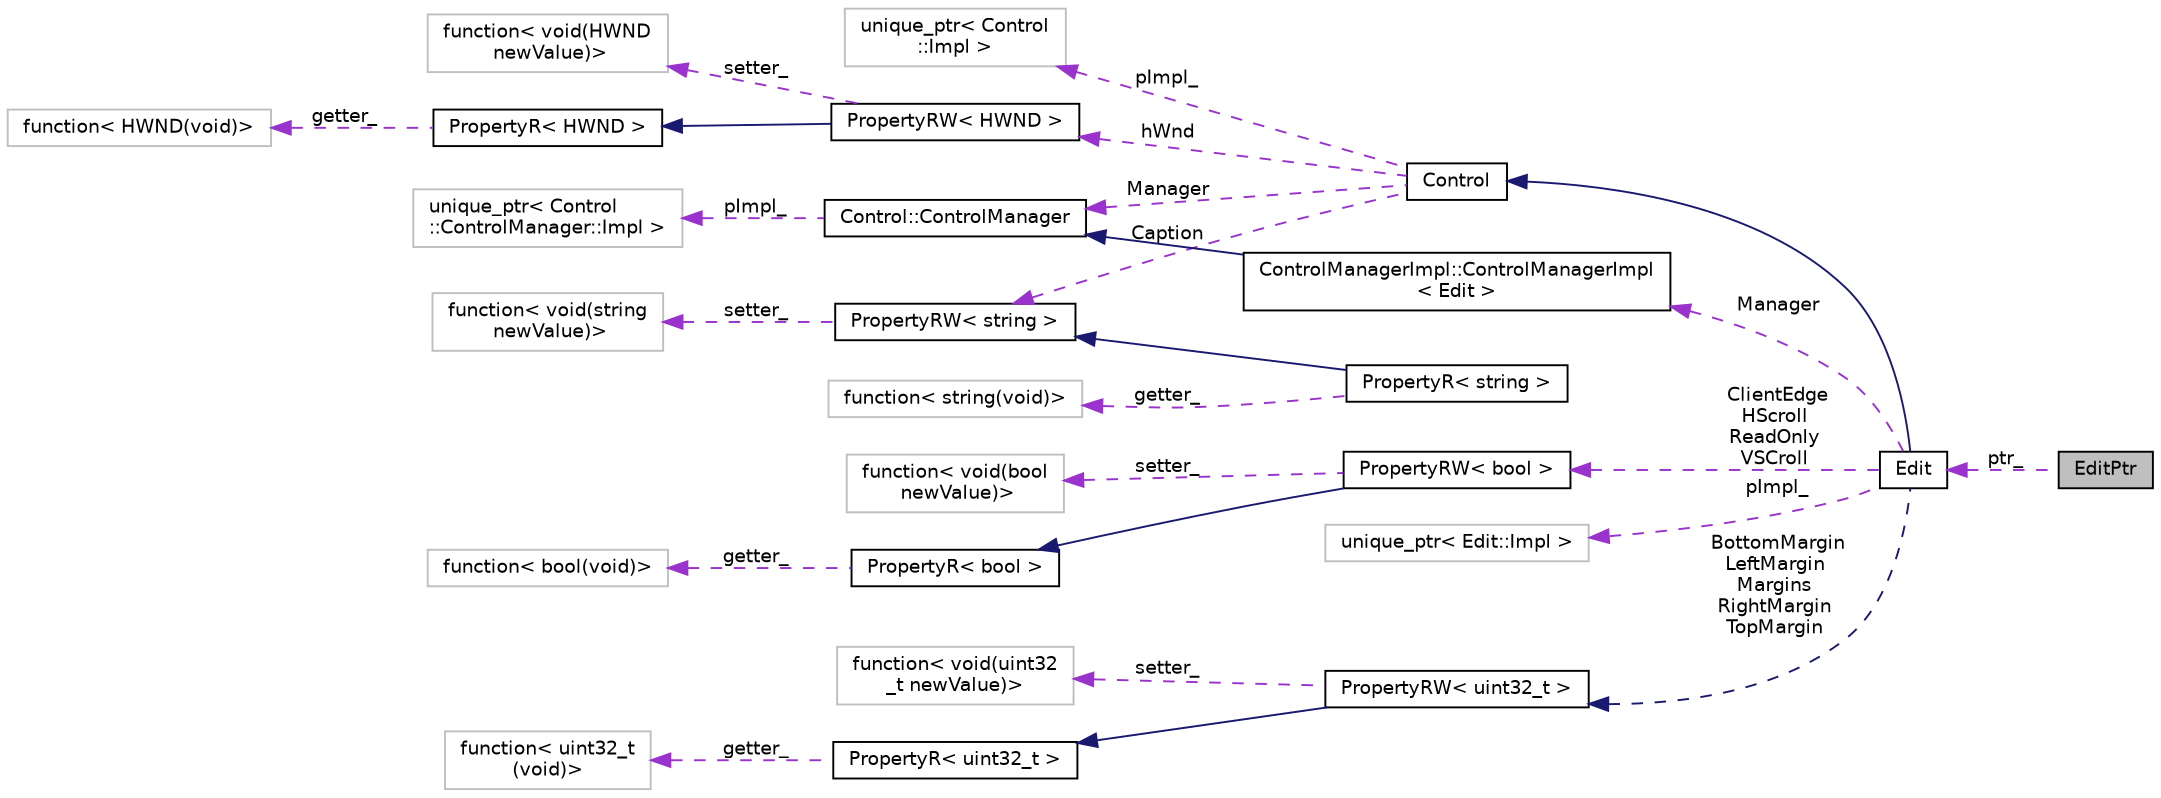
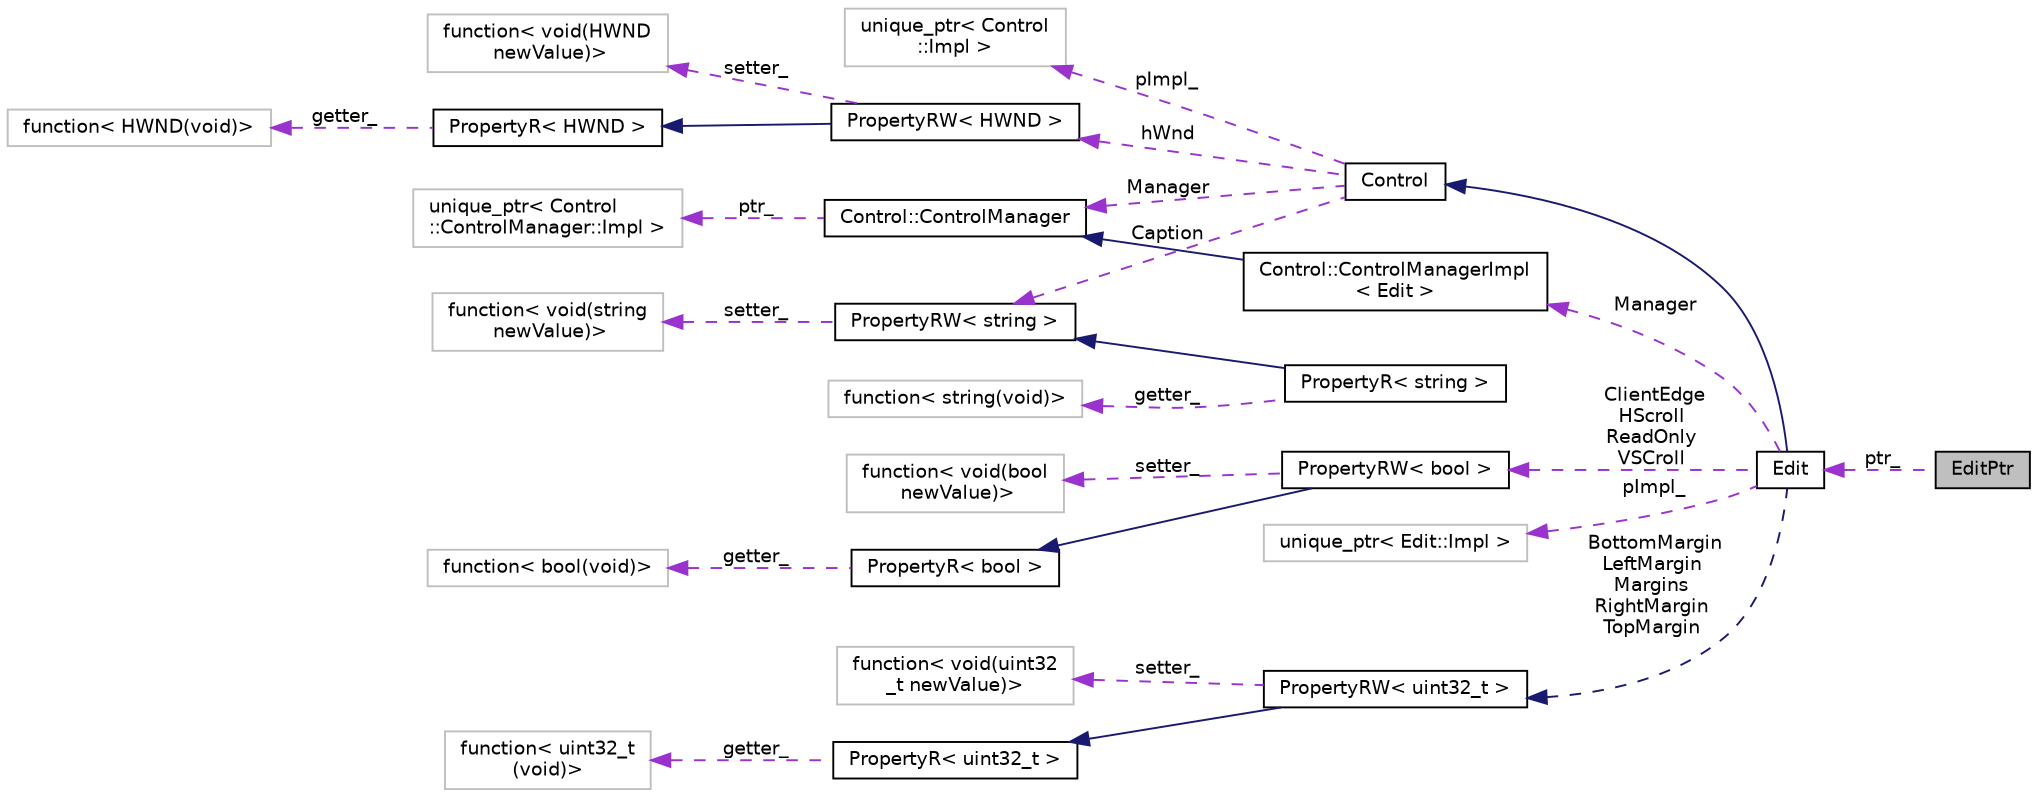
  digraph {
    rankdir=LR
    node [color=black fillcolor=white fontname=Helvetica fontsize=10 shape=record style=filled]
    edge [color=darkorchid3 dir=back fontname=Helvetica fontsize=10 labelfontname=Helvetica labelfontsize=10 style=dashed]
    n1 [fillcolor=grey75 fontcolor=black height=0.2 label=EditPtr width=0.4]
    n2 [height=0.2 label=Edit width=0.4]
    n3 [height=0.2 label=Control width=0.4]
    n4 [color=grey75 height=0.2 label="unique_ptr\< Control\l::Impl \>" width=0.4]
    n5 [height=0.2 label="PropertyRW\< HWND \>" width=0.4]
    n6 [height=0.2 label="PropertyR\< HWND \>" width=0.4]
    n7 [color=grey75 height=0.2 label="function\< HWND(void)\>" width=0.4]
    n8 [color=grey75 height=0.2 label="function\< void(HWND\l newValue)\>" width=0.4]
    n9 [height=0.2 label="PropertyRW\< string \>" width=0.4]
    n10 [height=0.2 label="PropertyR\< string \>" width=0.4]
    n11 [color=grey75 height=0.2 label="function\< string(void)\>" width=0.4]
    n12 [color=grey75 height=0.2 label="function\< void(string\l newValue)\>" width=0.4]
    n13 [height=0.2 label="Control::ControlManager" width=0.4]
-   n14 [height=0.2 label="ControlManagerImpl::ControlManagerImpl\l\< Edit \>" width=0.4]
+   n14 [height=0.2 label="Control::ControlManagerImpl\l\< Edit \>" width=0.4]
    n15 [color=grey75 height=0.2 label="unique_ptr\< Control\l::ControlManager::Impl \>" width=0.4]
    n16 [height=0.2 label="PropertyRW\< bool \>" width=0.4]
    n17 [height=0.2 label="PropertyR\< bool \>" width=0.4]
    n18 [color=grey75 height=0.2 label="function\< bool(void)\>" width=0.4]
    n19 [color=grey75 height=0.2 label="function\< void(bool\l newValue)\>" width=0.4]
    n20 [height=0.2 label="PropertyRW\< uint32_t \>" width=0.4]
    n21 [height=0.2 label="PropertyR\< uint32_t \>" width=0.4]
    n22 [color=grey75 height=0.2 label="function\< uint32_t\l(void)\>" width=0.4]
    n23 [color=grey75 height=0.2 label="function\< void(uint32\l_t newValue)\>" width=0.4]
    n24 [color=grey75 height=0.2 label="unique_ptr\< Edit::Impl \>" width=0.4]
    n2 -> n1 [label=" ptr_"]
    n3 -> n2 [color=midnightblue style=solid]
    n4 -> n3 [label=" pImpl_"]
    n5 -> n3 [label=" hWnd"]
    n6 -> n5 [color=midnightblue style=solid]
    n7 -> n6 [label=" getter_"]
    n8 -> n5 [label=" setter_"]
    n9 -> n3 [label=" Caption"]
    n9 -> n10 [color=midnightblue style=solid]
    n11 -> n10 [label=" getter_"]
    n12 -> n9 [label=" setter_"]
    n13 -> n3 [label=" Manager"]
    n13 -> n14 [color=midnightblue style=solid]
    n14 -> n2 [label=" Manager"]
-   n15 -> n13 [label=" pImpl_"]
+   n15 -> n13 [label=" ptr_"]
    n16 -> n2 [label=" ClientEdge\nHScroll\nReadOnly\nVSCroll"]
    n17 -> n16 [color=midnightblue style=solid]
    n18 -> n17 [label=" getter_"]
    n19 -> n16 [label=" setter_"]
    n20 -> n2 [color=midnightblue label=" BottomMargin\nLeftMargin\nMargins\nRightMargin\nTopMargin"]
    n21 -> n20 [color=midnightblue style=solid]
    n22 -> n21 [label=" getter_"]
    n23 -> n20 [label=" setter_"]
    n24 -> n2 [label=" pImpl_"]
  }
